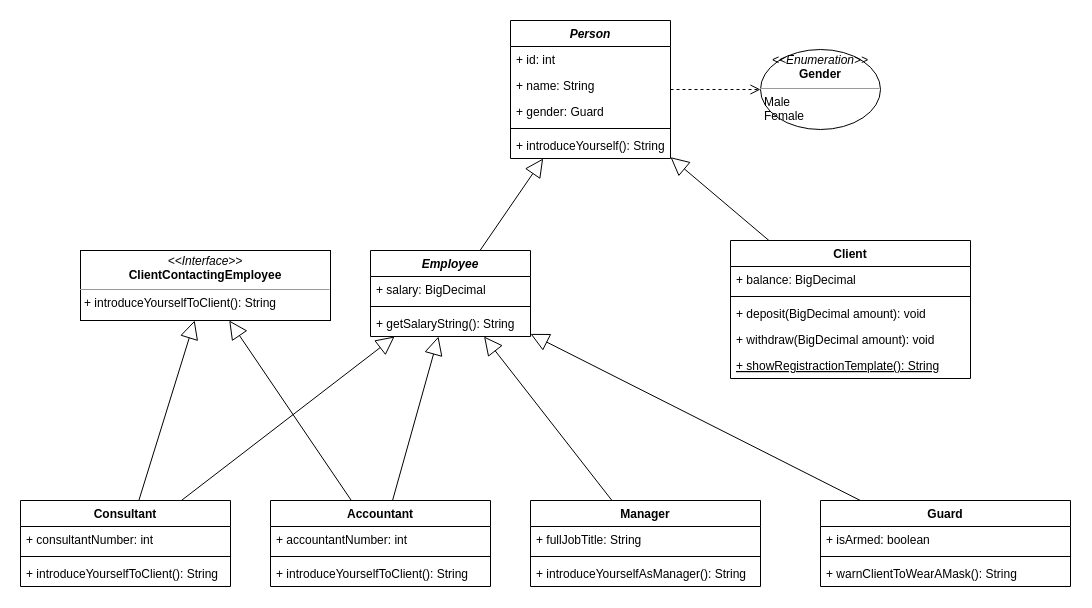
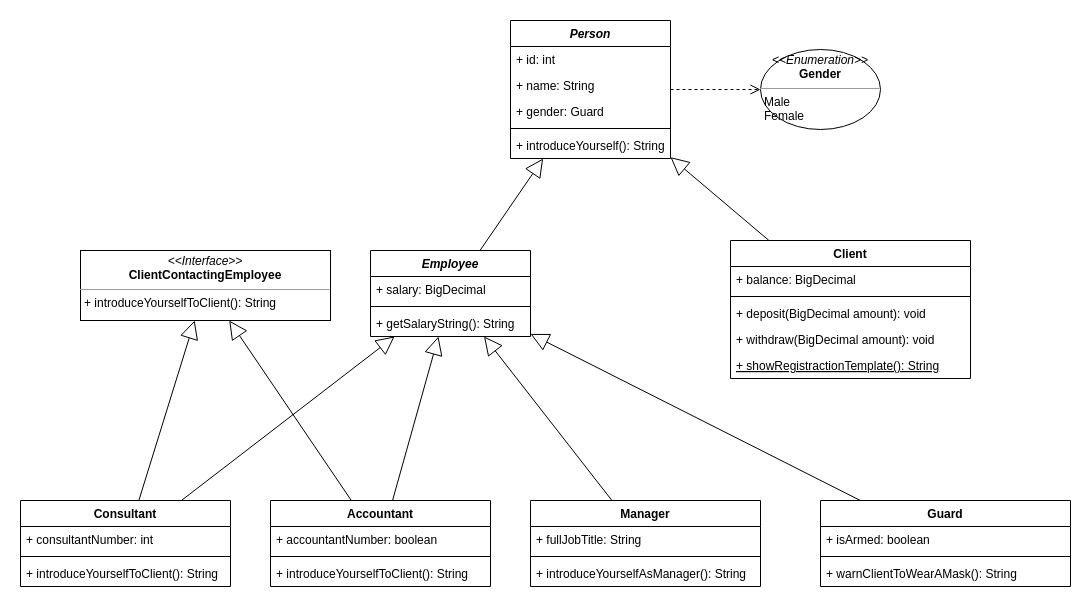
  <mxCell id="0" />
  <mxCell id="1" parent="0" />
  <mxCell id="2" value="Person" style="swimlane;fontStyle=3;align=center;verticalAlign=top;childLayout=stackLayout;horizontal=1;startSize=26;horizontalStack=0;resizeParent=1;resizeParentMax=0;resizeLast=0;collapsible=1;marginBottom=0;" parent="1" vertex="1"><mxGeometry x="510" y="20" width="160" height="138" as="geometry" /></mxCell>
  <mxCell id="3" value="+ id: int&#10;" style="text;strokeColor=none;fillColor=none;align=left;verticalAlign=top;spacingLeft=4;spacingRight=4;overflow=hidden;rotatable=0;points=[[0,0.5],[1,0.5]];portConstraint=eastwest;" parent="2" vertex="1"><mxGeometry y="26" width="160" height="26" as="geometry" /></mxCell>
  <mxCell id="4" value="+ name: String" style="text;strokeColor=none;fillColor=none;align=left;verticalAlign=top;spacingLeft=4;spacingRight=4;overflow=hidden;rotatable=0;points=[[0,0.5],[1,0.5]];portConstraint=eastwest;" parent="2" vertex="1"><mxGeometry y="52" width="160" height="26" as="geometry" /></mxCell>
  <mxCell id="5" value="+ gender: Guard" style="text;strokeColor=none;fillColor=none;align=left;verticalAlign=top;spacingLeft=4;spacingRight=4;overflow=hidden;rotatable=0;points=[[0,0.5],[1,0.5]];portConstraint=eastwest;" parent="2" vertex="1"><mxGeometry y="78" width="160" height="26" as="geometry" /></mxCell>
  <mxCell id="6" value="" style="line;strokeWidth=1;fillColor=none;align=left;verticalAlign=middle;spacingTop=-1;spacingLeft=3;spacingRight=3;rotatable=0;labelPosition=right;points=[];portConstraint=eastwest;" parent="2" vertex="1"><mxGeometry y="104" width="160" height="8" as="geometry" /></mxCell>
  <mxCell id="7" value="+ introduceYourself(): String" style="text;strokeColor=none;fillColor=none;align=left;verticalAlign=top;spacingLeft=4;spacingRight=4;overflow=hidden;rotatable=0;points=[[0,0.5],[1,0.5]];portConstraint=eastwest;" parent="2" vertex="1"><mxGeometry y="112" width="160" height="26" as="geometry" /></mxCell>
  <mxCell id="8" value="Client" style="swimlane;fontStyle=1;align=center;verticalAlign=top;childLayout=stackLayout;horizontal=1;startSize=26;horizontalStack=0;resizeParent=1;resizeParentMax=0;resizeLast=0;collapsible=1;marginBottom=0;" parent="1" vertex="1"><mxGeometry x="730" y="240" width="240" height="138" as="geometry" /></mxCell>
  <mxCell id="9" value="+ balance: BigDecimal" style="text;strokeColor=none;fillColor=none;align=left;verticalAlign=top;spacingLeft=4;spacingRight=4;overflow=hidden;rotatable=0;points=[[0,0.5],[1,0.5]];portConstraint=eastwest;" parent="8" vertex="1"><mxGeometry y="26" width="240" height="26" as="geometry" /></mxCell>
  <mxCell id="10" value="" style="line;strokeWidth=1;fillColor=none;align=left;verticalAlign=middle;spacingTop=-1;spacingLeft=3;spacingRight=3;rotatable=0;labelPosition=right;points=[];portConstraint=eastwest;" parent="8" vertex="1"><mxGeometry y="52" width="240" height="8" as="geometry" /></mxCell>
  <mxCell id="11" value="+ deposit(BigDecimal amount): void" style="text;strokeColor=none;fillColor=none;align=left;verticalAlign=top;spacingLeft=4;spacingRight=4;overflow=hidden;rotatable=0;points=[[0,0.5],[1,0.5]];portConstraint=eastwest;" parent="8" vertex="1"><mxGeometry y="60" width="240" height="26" as="geometry" /></mxCell>
  <mxCell id="12" value="+ withdraw(BigDecimal amount): void" style="text;strokeColor=none;fillColor=none;align=left;verticalAlign=top;spacingLeft=4;spacingRight=4;overflow=hidden;rotatable=0;points=[[0,0.5],[1,0.5]];portConstraint=eastwest;" parent="8" vertex="1"><mxGeometry y="86" width="240" height="26" as="geometry" /></mxCell>
  <mxCell id="13" value="+ showRegistractionTemplate(): String" style="text;strokeColor=none;fillColor=none;align=left;verticalAlign=top;spacingLeft=4;spacingRight=4;overflow=hidden;rotatable=0;points=[[0,0.5],[1,0.5]];portConstraint=eastwest;fontStyle=4" parent="8" vertex="1"><mxGeometry y="112" width="240" height="26" as="geometry" /></mxCell>
  <mxCell id="14" value="Employee" style="swimlane;fontStyle=3;align=center;verticalAlign=top;childLayout=stackLayout;horizontal=1;startSize=26;horizontalStack=0;resizeParent=1;resizeParentMax=0;resizeLast=0;collapsible=1;marginBottom=0;" parent="1" vertex="1"><mxGeometry x="370" y="250" width="160" height="86" as="geometry" /></mxCell>
  <mxCell id="15" value="+ salary: BigDecimal" style="text;strokeColor=none;fillColor=none;align=left;verticalAlign=top;spacingLeft=4;spacingRight=4;overflow=hidden;rotatable=0;points=[[0,0.5],[1,0.5]];portConstraint=eastwest;" parent="14" vertex="1"><mxGeometry y="26" width="160" height="26" as="geometry" /></mxCell>
  <mxCell id="16" value="" style="line;strokeWidth=1;fillColor=none;align=left;verticalAlign=middle;spacingTop=-1;spacingLeft=3;spacingRight=3;rotatable=0;labelPosition=right;points=[];portConstraint=eastwest;" vertex="1" parent="14"><mxGeometry y="52" width="160" height="8" as="geometry" /></mxCell>
  <mxCell id="17" value="+ getSalaryString(): String" style="text;strokeColor=none;fillColor=none;align=left;verticalAlign=top;spacingLeft=4;spacingRight=4;overflow=hidden;rotatable=0;points=[[0,0.5],[1,0.5]];portConstraint=eastwest;" vertex="1" parent="14"><mxGeometry y="60" width="160" height="26" as="geometry" /></mxCell>
  <mxCell id="18" value="Manager" style="swimlane;fontStyle=1;align=center;verticalAlign=top;childLayout=stackLayout;horizontal=1;startSize=26;horizontalStack=0;resizeParent=1;resizeParentMax=0;resizeLast=0;collapsible=1;marginBottom=0;" parent="1" vertex="1"><mxGeometry x="530" y="500" width="230" height="86" as="geometry" /></mxCell>
  <mxCell id="19" value="+ fullJobTitle: String" style="text;strokeColor=none;fillColor=none;align=left;verticalAlign=top;spacingLeft=4;spacingRight=4;overflow=hidden;rotatable=0;points=[[0,0.5],[1,0.5]];portConstraint=eastwest;" parent="18" vertex="1"><mxGeometry y="26" width="230" height="26" as="geometry" /></mxCell>
  <mxCell id="20" value="" style="line;strokeWidth=1;fillColor=none;align=left;verticalAlign=middle;spacingTop=-1;spacingLeft=3;spacingRight=3;rotatable=0;labelPosition=right;points=[];portConstraint=eastwest;" vertex="1" parent="18"><mxGeometry y="52" width="230" height="8" as="geometry" /></mxCell>
  <mxCell id="21" value="+ introduceYourselfAsManager(): String" style="text;strokeColor=none;fillColor=none;align=left;verticalAlign=top;spacingLeft=4;spacingRight=4;overflow=hidden;rotatable=0;points=[[0,0.5],[1,0.5]];portConstraint=eastwest;" vertex="1" parent="18"><mxGeometry y="60" width="230" height="26" as="geometry" /></mxCell>
  <mxCell id="22" value="Guard" style="swimlane;fontStyle=1;align=center;verticalAlign=top;childLayout=stackLayout;horizontal=1;startSize=26;horizontalStack=0;resizeParent=1;resizeParentMax=0;resizeLast=0;collapsible=1;marginBottom=0;" parent="1" vertex="1"><mxGeometry x="820" y="500" width="250" height="86" as="geometry" /></mxCell>
  <mxCell id="23" value="+ isArmed: boolean" style="text;strokeColor=none;fillColor=none;align=left;verticalAlign=top;spacingLeft=4;spacingRight=4;overflow=hidden;rotatable=0;points=[[0,0.5],[1,0.5]];portConstraint=eastwest;" parent="22" vertex="1"><mxGeometry y="26" width="250" height="26" as="geometry" /></mxCell>
  <mxCell id="24" value="" style="line;strokeWidth=1;fillColor=none;align=left;verticalAlign=middle;spacingTop=-1;spacingLeft=3;spacingRight=3;rotatable=0;labelPosition=right;points=[];portConstraint=eastwest;" vertex="1" parent="22"><mxGeometry y="52" width="250" height="8" as="geometry" /></mxCell>
  <mxCell id="25" value="+ warnClientToWearAMask(): String" style="text;strokeColor=none;fillColor=none;align=left;verticalAlign=top;spacingLeft=4;spacingRight=4;overflow=hidden;rotatable=0;points=[[0,0.5],[1,0.5]];portConstraint=eastwest;" vertex="1" parent="22"><mxGeometry y="60" width="250" height="26" as="geometry" /></mxCell>
  <mxCell id="26" value="Accountant" style="swimlane;fontStyle=1;align=center;verticalAlign=top;childLayout=stackLayout;horizontal=1;startSize=26;horizontalStack=0;resizeParent=1;resizeParentMax=0;resizeLast=0;collapsible=1;marginBottom=0;" parent="1" vertex="1"><mxGeometry x="270" y="500" width="220" height="86" as="geometry" /></mxCell>
- <mxCell id="27" value="+ accountantNumber: int" style="text;strokeColor=none;fillColor=none;align=left;verticalAlign=top;spacingLeft=4;spacingRight=4;overflow=hidden;rotatable=0;points=[[0,0.5],[1,0.5]];portConstraint=eastwest;" parent="26" vertex="1"><mxGeometry y="26" width="220" height="26" as="geometry" /></mxCell>
+ <mxCell id="27" value="+ accountantNumber: boolean" style="text;strokeColor=none;fillColor=none;align=left;verticalAlign=top;spacingLeft=4;spacingRight=4;overflow=hidden;rotatable=0;points=[[0,0.5],[1,0.5]];portConstraint=eastwest;" parent="26" vertex="1"><mxGeometry y="26" width="220" height="26" as="geometry" /></mxCell>
  <mxCell id="28" value="" style="line;strokeWidth=1;fillColor=none;align=left;verticalAlign=middle;spacingTop=-1;spacingLeft=3;spacingRight=3;rotatable=0;labelPosition=right;points=[];portConstraint=eastwest;" parent="26" vertex="1"><mxGeometry y="52" width="220" height="8" as="geometry" /></mxCell>
  <mxCell id="29" value="+ introduceYourselfToClient(): String" style="text;strokeColor=none;fillColor=none;align=left;verticalAlign=top;spacingLeft=4;spacingRight=4;overflow=hidden;rotatable=0;points=[[0,0.5],[1,0.5]];portConstraint=eastwest;" parent="26" vertex="1"><mxGeometry y="60" width="220" height="26" as="geometry" /></mxCell>
  <mxCell id="30" value="Consultant" style="swimlane;fontStyle=1;align=center;verticalAlign=top;childLayout=stackLayout;horizontal=1;startSize=26;horizontalStack=0;resizeParent=1;resizeParentMax=0;resizeLast=0;collapsible=1;marginBottom=0;" parent="1" vertex="1"><mxGeometry x="20" y="500" width="210" height="86" as="geometry" /></mxCell>
  <mxCell id="31" value="+ consultantNumber: int" style="text;strokeColor=none;fillColor=none;align=left;verticalAlign=top;spacingLeft=4;spacingRight=4;overflow=hidden;rotatable=0;points=[[0,0.5],[1,0.5]];portConstraint=eastwest;" parent="30" vertex="1"><mxGeometry y="26" width="210" height="26" as="geometry" /></mxCell>
  <mxCell id="32" value="" style="line;strokeWidth=1;fillColor=none;align=left;verticalAlign=middle;spacingTop=-1;spacingLeft=3;spacingRight=3;rotatable=0;labelPosition=right;points=[];portConstraint=eastwest;" parent="30" vertex="1"><mxGeometry y="52" width="210" height="8" as="geometry" /></mxCell>
  <mxCell id="33" value="+ introduceYourselfToClient(): String" style="text;strokeColor=none;fillColor=none;align=left;verticalAlign=top;spacingLeft=4;spacingRight=4;overflow=hidden;rotatable=0;points=[[0,0.5],[1,0.5]];portConstraint=eastwest;" parent="30" vertex="1"><mxGeometry y="60" width="210" height="26" as="geometry" /></mxCell>
  <mxCell id="34" value="" style="endArrow=block;endSize=16;endFill=0;html=1;" parent="1" source="14" target="2" edge="1"><mxGeometry width="160" relative="1" as="geometry"><mxPoint x="530" y="180" as="sourcePoint" /><mxPoint x="340" y="100" as="targetPoint" /></mxGeometry></mxCell>
  <mxCell id="35" value="" style="endArrow=block;endSize=16;endFill=0;html=1;" parent="1" source="8" target="2" edge="1"><mxGeometry width="160" relative="1" as="geometry"><mxPoint x="418.024" y="310" as="sourcePoint" /><mxPoint x="495.629" y="238" as="targetPoint" /></mxGeometry></mxCell>
  <mxCell id="36" value="" style="endArrow=block;endSize=16;endFill=0;html=1;" parent="1" source="22" target="14" edge="1"><mxGeometry width="160" relative="1" as="geometry"><mxPoint x="563.097" y="412" as="sourcePoint" /><mxPoint x="490.001" y="340" as="targetPoint" /></mxGeometry></mxCell>
  <mxCell id="37" value="" style="endArrow=block;endSize=16;endFill=0;html=1;" parent="1" source="18" target="14" edge="1"><mxGeometry width="160" relative="1" as="geometry"><mxPoint x="596.547" y="432" as="sourcePoint" /><mxPoint x="523.451" y="360" as="targetPoint" /></mxGeometry></mxCell>
  <mxCell id="38" value="" style="endArrow=block;endSize=16;endFill=0;html=1;" parent="1" source="30" target="14" edge="1"><mxGeometry width="160" relative="1" as="geometry"><mxPoint x="1073.097" y="342" as="sourcePoint" /><mxPoint x="1000.001" y="270" as="targetPoint" /></mxGeometry></mxCell>
  <mxCell id="39" value="" style="endArrow=block;endSize=16;endFill=0;html=1;" parent="1" source="26" target="14" edge="1"><mxGeometry width="160" relative="1" as="geometry"><mxPoint x="743.147" y="340" as="sourcePoint" /><mxPoint x="670.051" y="268" as="targetPoint" /></mxGeometry></mxCell>
  <mxCell id="40" value="&lt;p style=&quot;margin: 0px ; margin-top: 4px ; text-align: center&quot;&gt;&lt;i&gt;&amp;lt;&amp;lt;Interface&amp;gt;&amp;gt;&lt;/i&gt;&lt;br&gt;&lt;b&gt;ClientContactingEmployee&lt;/b&gt;&lt;/p&gt;&lt;hr size=&quot;1&quot;&gt;&lt;p style=&quot;margin: 0px ; margin-left: 4px&quot;&gt;&lt;span&gt;+ introduceYourselfToClient(): String&lt;/span&gt;&lt;/p&gt;" style="verticalAlign=top;align=left;overflow=fill;fontSize=12;fontFamily=Helvetica;html=1;gradientColor=none;" parent="1" vertex="1"><mxGeometry x="80" y="250" width="250" height="70" as="geometry" /></mxCell>
  <mxCell id="41" value="" style="endArrow=block;endSize=16;endFill=0;html=1;" parent="1" source="26" target="40" edge="1"><mxGeometry width="160" relative="1" as="geometry"><mxPoint x="777.426" y="510" as="sourcePoint" /><mxPoint x="493.882" y="342" as="targetPoint" /></mxGeometry></mxCell>
  <mxCell id="42" value="" style="endArrow=block;endSize=16;endFill=0;html=1;" parent="1" source="30" target="40" edge="1"><mxGeometry width="160" relative="1" as="geometry"><mxPoint x="651.22" y="498" as="sourcePoint" /><mxPoint x="600.001" y="330" as="targetPoint" /></mxGeometry></mxCell>
  <mxCell id="43" value="&lt;p style=&quot;margin: 0px ; margin-top: 4px ; text-align: center&quot;&gt;&lt;i&gt;&amp;lt;&amp;lt;Enumeration&amp;gt;&amp;gt;&lt;/i&gt;&lt;br&gt;&lt;b&gt;Gender&lt;/b&gt;&lt;/p&gt;&lt;hr size=&quot;1&quot;&gt;&lt;p style=&quot;margin: 0px ; margin-left: 4px&quot;&gt;Male&lt;/p&gt;&lt;p style=&quot;margin: 0px ; margin-left: 4px&quot;&gt;Female&lt;/p&gt;" style="ellipse;verticalAlign=top;align=left;overflow=fill;fontSize=12;fontFamily=Helvetica;html=1;gradientColor=none;" vertex="1" parent="1"><mxGeometry x="760" y="49" width="120" height="80" as="geometry" /></mxCell>
  <mxCell id="44" value="return" style="verticalAlign=bottom;endArrow=open;dashed=1;endSize=8;html=1;noLabel=1;fontColor=none;" edge="1" parent="1" source="2" target="43"><mxGeometry relative="1" as="geometry"><mxPoint x="780" y="30" as="sourcePoint" /><mxPoint x="780" y="84" as="targetPoint" /></mxGeometry></mxCell>
